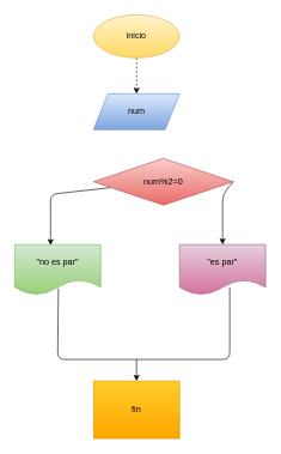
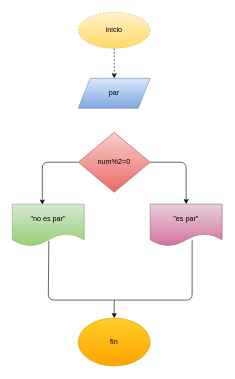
  <mxCell id="0" />
  <mxCell id="1" parent="0" />
  <mxCell id="2" value="" style="edgeStyle=none;html=1;dashed=1;" edge="1" parent="1" source="3" target="4"><mxGeometry relative="1" as="geometry" /></mxCell>
- <mxCell id="3" value="&lt;font color=&quot;#000000&quot;&gt;inicio&lt;/font&gt;" style="ellipse;whiteSpace=wrap;html=1;fillColor=#fff2cc;gradientColor=#ffd966;strokeColor=#d6b656;" vertex="1" parent="1"><mxGeometry x="130" y="20" width="120" height="60" as="geometry" /></mxCell>
- <mxCell id="4" value="&lt;font color=&quot;#000000&quot;&gt;num&lt;/font&gt;" style="shape=parallelogram;perimeter=parallelogramPerimeter;whiteSpace=wrap;html=1;fixedSize=1;fillColor=#dae8fc;gradientColor=#7ea6e0;strokeColor=#6c8ebf;" vertex="1" parent="1"><mxGeometry x="130" y="130" width="120" height="50" as="geometry" /></mxCell>
+ <mxCell id="3" value="&lt;font color=&quot;#000000&quot;&gt;inicio&lt;/font&gt;" style="ellipse;whiteSpace=wrap;html=1;fillColor=#fff2cc;gradientColor=#ffd966;strokeColor=#d6b656;dashed=1;" vertex="1" parent="1"><mxGeometry x="130" y="20" width="120" height="60" as="geometry" /></mxCell>
+ <mxCell id="4" value="&lt;font color=&quot;#000000&quot;&gt;par&lt;/font&gt;" style="shape=parallelogram;perimeter=parallelogramPerimeter;whiteSpace=wrap;html=1;fixedSize=1;fillColor=#dae8fc;gradientColor=#7ea6e0;strokeColor=#6c8ebf;" vertex="1" parent="1"><mxGeometry x="130" y="130" width="120" height="50" as="geometry" /></mxCell>
  <mxCell id="5" style="edgeStyle=none;html=1;fontColor=#000000;entryX=0.417;entryY=0.013;entryDx=0;entryDy=0;entryPerimeter=0;" edge="1" parent="1" source="7" target="8"><mxGeometry relative="1" as="geometry"><mxPoint x="70" y="330" as="targetPoint" /><Array as="points"><mxPoint x="70" y="270" /></Array></mxGeometry></mxCell>
  <mxCell id="6" style="edgeStyle=none;html=1;exitX=1;exitY=0.5;exitDx=0;exitDy=0;fontColor=#000000;entryX=0.5;entryY=0;entryDx=0;entryDy=0;" edge="1" parent="1" source="7" target="9"><mxGeometry relative="1" as="geometry"><mxPoint x="310" y="330" as="targetPoint" /><Array as="points"><mxPoint x="310" y="270" /></Array></mxGeometry></mxCell>
- <mxCell id="7" value="&lt;font color=&quot;#000000&quot;&gt;num%2=0&lt;/font&gt;" style="rhombus;whiteSpace=wrap;html=1;fillColor=#f8cecc;gradientColor=#ea6b66;strokeColor=#b85450;" vertex="1" parent="1"><mxGeometry x="130" y="220" width="195" height="65" as="geometry" /></mxCell>
+ <mxCell id="7" value="&lt;font color=&quot;#000000&quot;&gt;num%2=0&lt;/font&gt;" style="rhombus;whiteSpace=wrap;html=1;fillColor=#f8cecc;gradientColor=#ea6b66;strokeColor=#b85450;" vertex="1" parent="1"><mxGeometry x="130" y="220" width="120" height="100" as="geometry" /></mxCell>
  <mxCell id="8" value="&lt;font color=&quot;#000000&quot;&gt;&quot;no es par&quot;&lt;/font&gt;" style="shape=document;whiteSpace=wrap;html=1;boundedLbl=1;fillColor=#d5e8d4;gradientColor=#97d077;strokeColor=#82b366;" vertex="1" parent="1"><mxGeometry x="20" y="340" width="120" height="70" as="geometry" /></mxCell>
  <mxCell id="9" value="&lt;font color=&quot;#000000&quot;&gt;&quot;es par&quot;&lt;/font&gt;" style="shape=document;whiteSpace=wrap;html=1;boundedLbl=1;fillColor=#e6d0de;gradientColor=#d5739d;strokeColor=#996185;" vertex="1" parent="1"><mxGeometry x="250" y="340" width="120" height="70" as="geometry" /></mxCell>
  <mxCell id="10" style="edgeStyle=none;html=1;fontColor=#000000;endArrow=none;endFill=0;" edge="1" parent="1"><mxGeometry relative="1" as="geometry"><mxPoint x="320" y="400" as="sourcePoint" /><mxPoint x="180" y="500" as="targetPoint" /><Array as="points"><mxPoint x="320" y="500" /></Array></mxGeometry></mxCell>
  <mxCell id="11" style="edgeStyle=none;html=1;fontColor=#000000;endArrow=none;endFill=0;entryX=0.508;entryY=0.871;entryDx=0;entryDy=0;entryPerimeter=0;" edge="1" parent="1" target="8"><mxGeometry relative="1" as="geometry"><mxPoint x="180" y="500" as="sourcePoint" /><Array as="points"><mxPoint x="80" y="500" /></Array></mxGeometry></mxCell>
  <mxCell id="12" style="edgeStyle=none;html=1;fontColor=#000000;endArrow=classic;endFill=1;entryX=0.5;entryY=0;entryDx=0;entryDy=0;" edge="1" parent="1" target="13"><mxGeometry relative="1" as="geometry"><mxPoint x="190" y="500" as="targetPoint" /><mxPoint x="190" y="500" as="sourcePoint" /></mxGeometry></mxCell>
- <mxCell id="13" value="&lt;font color=&quot;#000000&quot;&gt;fin&lt;/font&gt;" style="whiteSpace=wrap;html=1;fillColor=#ffcd28;gradientColor=#ffa500;strokeColor=#d79b00;rounded=0;" vertex="1" parent="1"><mxGeometry x="130" y="530" width="120" height="80" as="geometry" /></mxCell>
+ <mxCell id="13" value="&lt;font color=&quot;#000000&quot;&gt;fin&lt;/font&gt;" style="ellipse;whiteSpace=wrap;html=1;fillColor=#ffcd28;gradientColor=#ffa500;strokeColor=#d79b00;" vertex="1" parent="1"><mxGeometry x="130" y="530" width="120" height="80" as="geometry" /></mxCell>
